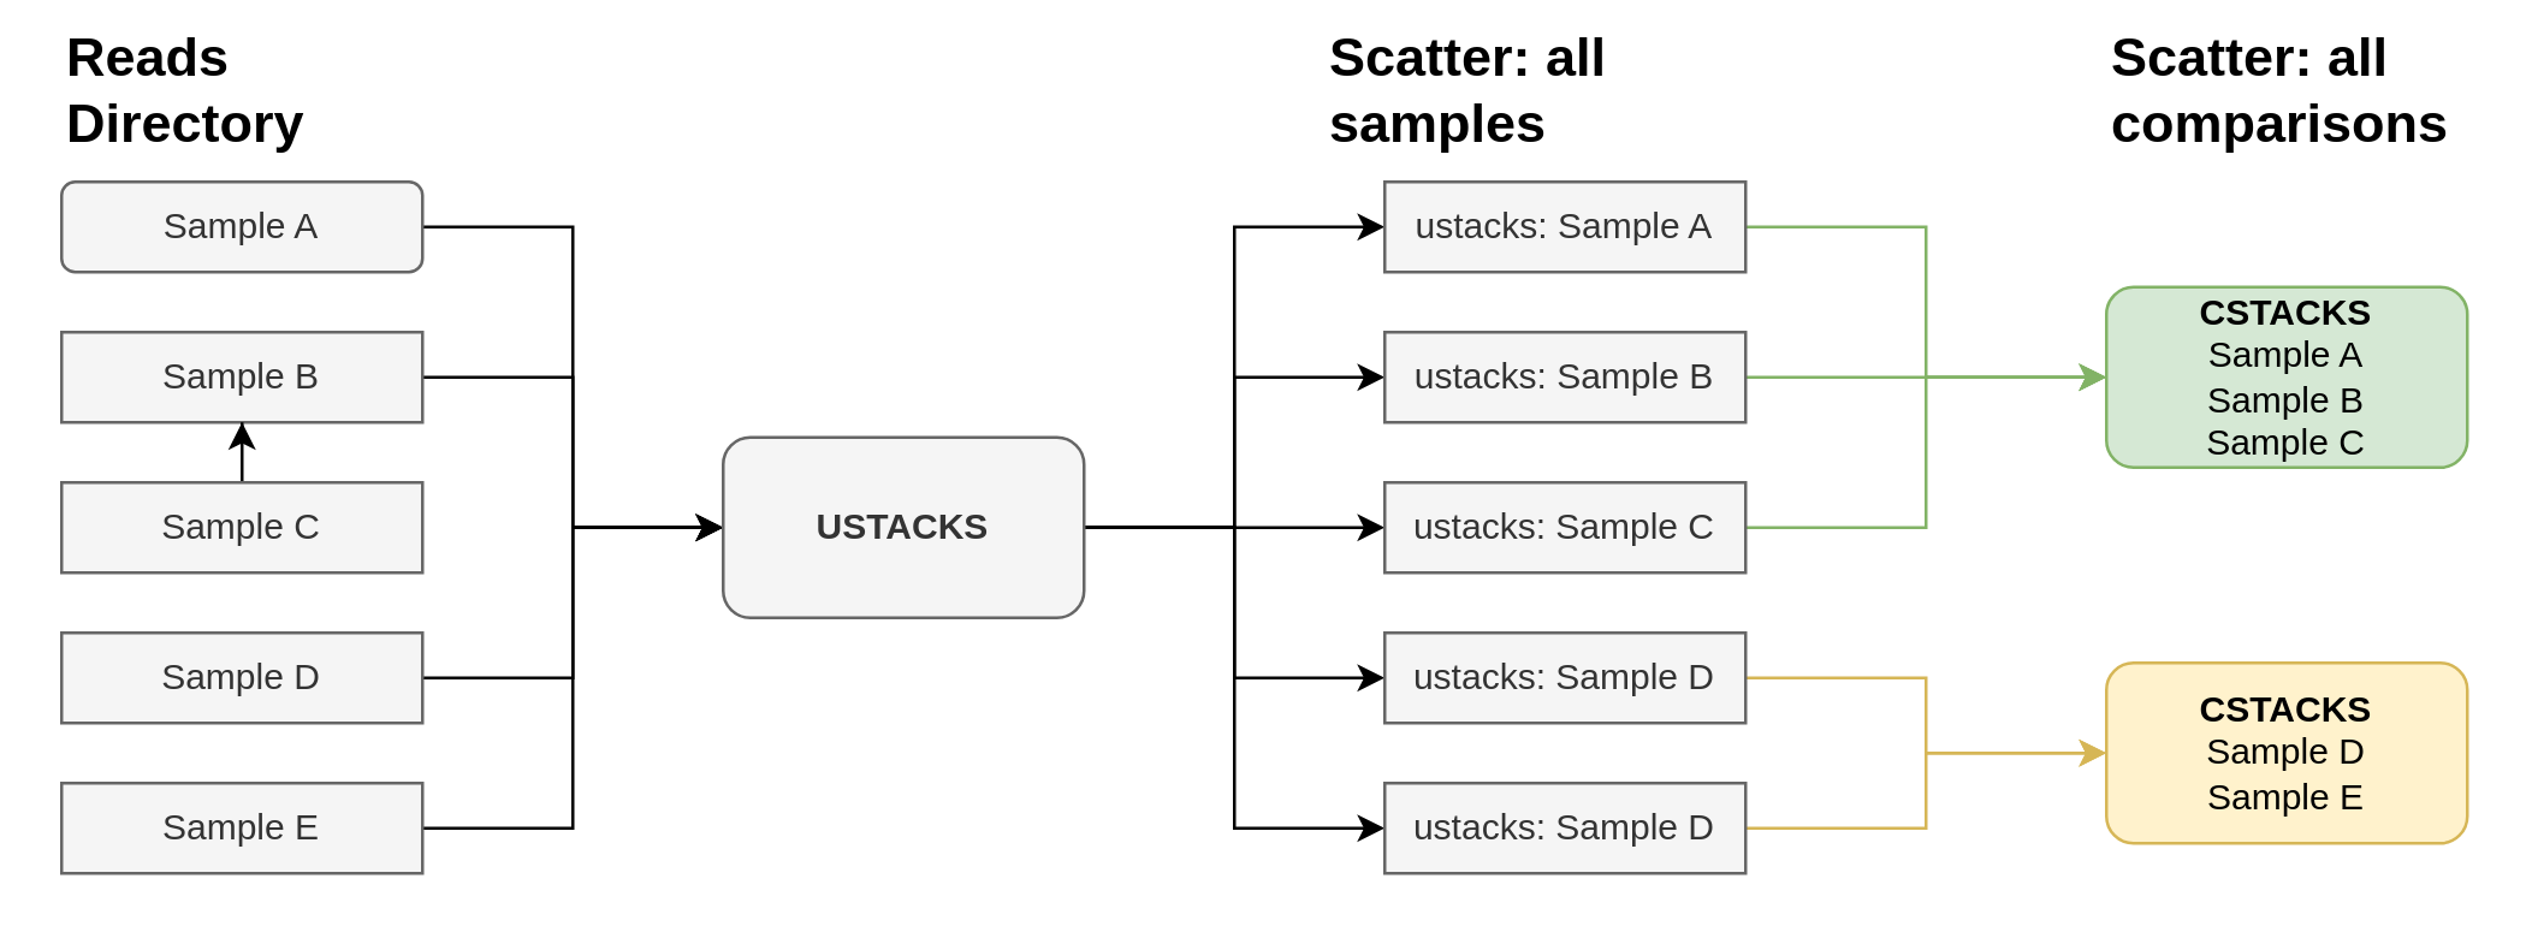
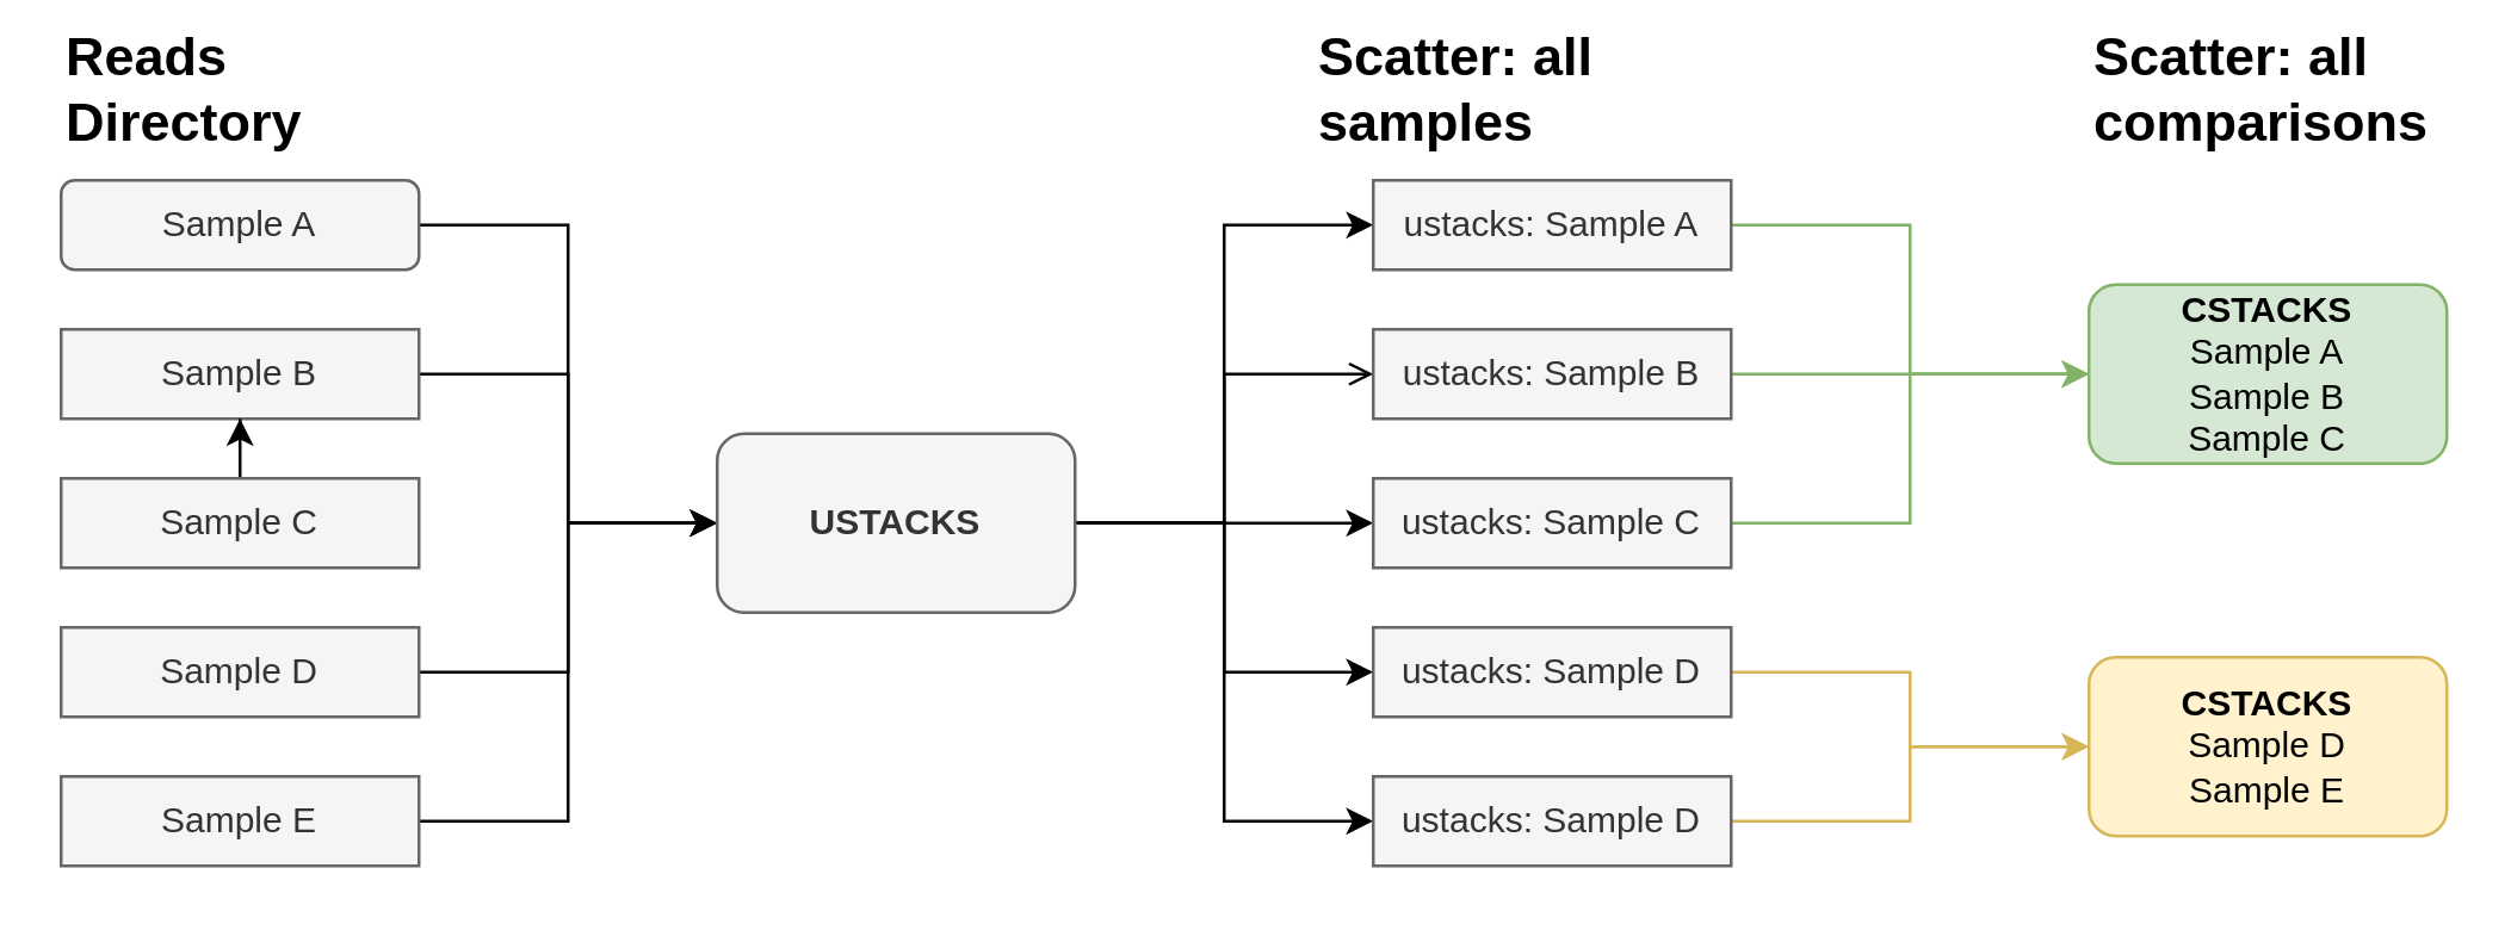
  <mxCell id="0" />
  <mxCell id="1" parent="0" />
  <mxCell id="2" style="edgeStyle=orthogonalEdgeStyle;rounded=0;orthogonalLoop=1;jettySize=auto;html=1;entryX=0;entryY=0.5;entryDx=0;entryDy=0;" edge="1" parent="1" source="3" target="18"><mxGeometry relative="1" as="geometry" /></mxCell>
  <mxCell id="3" value="Sample A" style="whiteSpace=wrap;html=1;fillColor=#f5f5f5;strokeColor=#666666;fontColor=#333333;rounded=1;" vertex="1" parent="1"><mxGeometry x="20" y="60" width="120" height="30" as="geometry" /></mxCell>
  <mxCell id="4" style="edgeStyle=orthogonalEdgeStyle;rounded=0;orthogonalLoop=1;jettySize=auto;html=1;entryX=0;entryY=0.5;entryDx=0;entryDy=0;" edge="1" parent="1" source="5" target="18"><mxGeometry relative="1" as="geometry" /></mxCell>
  <mxCell id="5" value="Sample E" style="rounded=0;whiteSpace=wrap;html=1;fillColor=#f5f5f5;strokeColor=#666666;fontColor=#333333;" vertex="1" parent="1"><mxGeometry x="20" y="260" width="120" height="30" as="geometry" /></mxCell>
  <mxCell id="6" style="edgeStyle=orthogonalEdgeStyle;rounded=0;orthogonalLoop=1;jettySize=auto;html=1;exitX=1;exitY=0.5;exitDx=0;exitDy=0;entryX=0;entryY=0.5;entryDx=0;entryDy=0;" edge="1" parent="1" source="7" target="18"><mxGeometry relative="1" as="geometry" /></mxCell>
  <mxCell id="7" value="Sample B" style="rounded=0;whiteSpace=wrap;html=1;fillColor=#f5f5f5;strokeColor=#666666;fontColor=#333333;" vertex="1" parent="1"><mxGeometry x="20" y="110" width="120" height="30" as="geometry" /></mxCell>
  <mxCell id="8" style="edgeStyle=orthogonalEdgeStyle;rounded=0;orthogonalLoop=1;jettySize=auto;html=1;" edge="1" parent="1" source="9" target="7"><mxGeometry relative="1" as="geometry" /></mxCell>
  <mxCell id="9" value="Sample C" style="rounded=0;whiteSpace=wrap;html=1;fillColor=#f5f5f5;strokeColor=#666666;fontColor=#333333;" vertex="1" parent="1"><mxGeometry x="20" y="160" width="120" height="30" as="geometry" /></mxCell>
  <mxCell id="10" style="edgeStyle=orthogonalEdgeStyle;rounded=0;orthogonalLoop=1;jettySize=auto;html=1;entryX=0;entryY=0.5;entryDx=0;entryDy=0;" edge="1" parent="1" source="11" target="18"><mxGeometry relative="1" as="geometry" /></mxCell>
  <mxCell id="11" value="Sample D" style="rounded=0;whiteSpace=wrap;html=1;fillColor=#f5f5f5;strokeColor=#666666;fontColor=#333333;" vertex="1" parent="1"><mxGeometry x="20" y="210" width="120" height="30" as="geometry" /></mxCell>
  <mxCell id="12" value="&lt;b&gt;&lt;font style=&quot;font-size: 18px&quot;&gt;Reads Directory&lt;/font&gt;&lt;/b&gt;" style="text;html=1;strokeColor=none;fillColor=none;align=left;verticalAlign=middle;whiteSpace=wrap;rounded=0;" vertex="1" parent="1"><mxGeometry x="20" y="20" width="120" height="20" as="geometry" /></mxCell>
  <mxCell id="13" style="edgeStyle=orthogonalEdgeStyle;rounded=0;orthogonalLoop=1;jettySize=auto;html=1;entryX=0;entryY=0.5;entryDx=0;entryDy=0;" edge="1" parent="1" source="18" target="28"><mxGeometry relative="1" as="geometry" /></mxCell>
- <mxCell id="14" style="edgeStyle=orthogonalEdgeStyle;rounded=0;orthogonalLoop=1;jettySize=auto;html=1;entryX=0;entryY=0.5;entryDx=0;entryDy=0;" edge="1" parent="1" source="18" target="26"><mxGeometry relative="1" as="geometry" /></mxCell>
+ <mxCell id="14" style="edgeStyle=orthogonalEdgeStyle;rounded=0;orthogonalLoop=1;jettySize=auto;html=1;entryX=0;entryY=0.5;entryDx=0;entryDy=0;endArrow=open;" edge="1" parent="1" source="18" target="26"><mxGeometry relative="1" as="geometry" /></mxCell>
  <mxCell id="15" style="edgeStyle=orthogonalEdgeStyle;rounded=0;orthogonalLoop=1;jettySize=auto;html=1;entryX=0;entryY=0.5;entryDx=0;entryDy=0;" edge="1" parent="1" source="18" target="24"><mxGeometry relative="1" as="geometry" /></mxCell>
  <mxCell id="16" style="edgeStyle=orthogonalEdgeStyle;rounded=0;orthogonalLoop=1;jettySize=auto;html=1;entryX=0;entryY=0.5;entryDx=0;entryDy=0;" edge="1" parent="1" source="18" target="22"><mxGeometry relative="1" as="geometry" /></mxCell>
  <mxCell id="17" style="edgeStyle=orthogonalEdgeStyle;rounded=0;orthogonalLoop=1;jettySize=auto;html=1;entryX=0;entryY=0.5;entryDx=0;entryDy=0;" edge="1" parent="1" source="18" target="20"><mxGeometry relative="1" as="geometry" /></mxCell>
  <mxCell id="18" value="USTACKS" style="rounded=1;whiteSpace=wrap;html=1;fontStyle=1;fillColor=#f5f5f5;strokeColor=#666666;fontColor=#333333;" vertex="1" parent="1"><mxGeometry x="240" y="145" width="120" height="60" as="geometry" /></mxCell>
  <mxCell id="19" style="edgeStyle=orthogonalEdgeStyle;rounded=0;orthogonalLoop=1;jettySize=auto;html=1;entryX=0;entryY=0.5;entryDx=0;entryDy=0;fillColor=#fff2cc;strokeColor=#d6b656;" edge="1" parent="1" source="20" target="31"><mxGeometry relative="1" as="geometry" /></mxCell>
  <mxCell id="20" value="ustacks:&amp;nbsp;Sample D" style="text;html=1;strokeColor=#666666;fillColor=#f5f5f5;align=center;verticalAlign=middle;whiteSpace=wrap;rounded=0;fontColor=#333333;" vertex="1" parent="1"><mxGeometry x="460" y="260" width="120" height="30" as="geometry" /></mxCell>
  <mxCell id="21" style="edgeStyle=orthogonalEdgeStyle;rounded=0;orthogonalLoop=1;jettySize=auto;html=1;entryX=0;entryY=0.5;entryDx=0;entryDy=0;fillColor=#fff2cc;strokeColor=#d6b656;" edge="1" parent="1" source="22" target="31"><mxGeometry relative="1" as="geometry" /></mxCell>
  <mxCell id="22" value="ustacks:&amp;nbsp;Sample D" style="text;html=1;strokeColor=#666666;fillColor=#f5f5f5;align=center;verticalAlign=middle;whiteSpace=wrap;rounded=0;fontColor=#333333;" vertex="1" parent="1"><mxGeometry x="460" y="210" width="120" height="30" as="geometry" /></mxCell>
  <mxCell id="23" style="edgeStyle=orthogonalEdgeStyle;rounded=0;orthogonalLoop=1;jettySize=auto;html=1;entryX=0;entryY=0.5;entryDx=0;entryDy=0;fillColor=#d5e8d4;strokeColor=#82b366;" edge="1" parent="1" source="24" target="30"><mxGeometry relative="1" as="geometry" /></mxCell>
  <mxCell id="24" value="ustacks:&amp;nbsp;Sample C" style="text;html=1;strokeColor=#666666;fillColor=#f5f5f5;align=center;verticalAlign=middle;whiteSpace=wrap;rounded=0;fontColor=#333333;" vertex="1" parent="1"><mxGeometry x="460" y="160" width="120" height="30" as="geometry" /></mxCell>
  <mxCell id="25" style="edgeStyle=orthogonalEdgeStyle;rounded=0;orthogonalLoop=1;jettySize=auto;html=1;entryX=0;entryY=0.5;entryDx=0;entryDy=0;fillColor=#d5e8d4;strokeColor=#82b366;" edge="1" parent="1" source="26" target="30"><mxGeometry relative="1" as="geometry" /></mxCell>
  <mxCell id="26" value="ustacks:&amp;nbsp;Sample B" style="text;html=1;strokeColor=#666666;fillColor=#f5f5f5;align=center;verticalAlign=middle;whiteSpace=wrap;rounded=0;fontColor=#333333;" vertex="1" parent="1"><mxGeometry x="460" y="110" width="120" height="30" as="geometry" /></mxCell>
  <mxCell id="27" style="edgeStyle=orthogonalEdgeStyle;rounded=0;orthogonalLoop=1;jettySize=auto;html=1;entryX=0;entryY=0.5;entryDx=0;entryDy=0;fillColor=#d5e8d4;strokeColor=#82b366;" edge="1" parent="1" source="28" target="30"><mxGeometry relative="1" as="geometry" /></mxCell>
  <mxCell id="28" value="ustacks: Sample A" style="text;html=1;strokeColor=#666666;fillColor=#f5f5f5;align=center;verticalAlign=middle;whiteSpace=wrap;rounded=0;fontColor=#333333;" vertex="1" parent="1"><mxGeometry x="460" y="60" width="120" height="30" as="geometry" /></mxCell>
  <mxCell id="29" value="&lt;span style=&quot;font-size: 18px&quot;&gt;&lt;b&gt;Scatter: all samples&lt;/b&gt;&lt;/span&gt;" style="text;html=1;strokeColor=none;fillColor=none;align=left;verticalAlign=middle;whiteSpace=wrap;rounded=0;" vertex="1" parent="1"><mxGeometry x="440" y="20" width="120" height="20" as="geometry" /></mxCell>
  <mxCell id="30" value="CSTACKS&lt;br&gt;&lt;span style=&quot;font-weight: 400&quot;&gt;Sample A&lt;/span&gt;&lt;br style=&quot;font-weight: 400&quot;&gt;&lt;span style=&quot;font-weight: 400&quot;&gt;Sample B&lt;/span&gt;&lt;br style=&quot;font-weight: 400&quot;&gt;&lt;span style=&quot;font-weight: 400&quot;&gt;Sample C&lt;/span&gt;" style="rounded=1;whiteSpace=wrap;html=1;fontStyle=1;fillColor=#d5e8d4;strokeColor=#82b366;" vertex="1" parent="1"><mxGeometry x="700" y="95" width="120" height="60" as="geometry" /></mxCell>
  <mxCell id="31" value="CSTACKS&lt;br&gt;&lt;span style=&quot;font-weight: 400&quot;&gt;Sample D&lt;/span&gt;&lt;br style=&quot;font-weight: 400&quot;&gt;&lt;span style=&quot;font-weight: 400&quot;&gt;Sample E&lt;/span&gt;" style="rounded=1;whiteSpace=wrap;html=1;fontStyle=1;fillColor=#fff2cc;strokeColor=#d6b656;" vertex="1" parent="1"><mxGeometry x="700" y="220" width="120" height="60" as="geometry" /></mxCell>
  <mxCell id="32" value="&lt;span style=&quot;font-size: 18px&quot;&gt;&lt;b&gt;Scatter: all comparisons&lt;/b&gt;&lt;/span&gt;" style="text;html=1;strokeColor=none;fillColor=none;align=left;verticalAlign=middle;whiteSpace=wrap;rounded=0;" vertex="1" parent="1"><mxGeometry x="700" y="20" width="120" height="20" as="geometry" /></mxCell>
